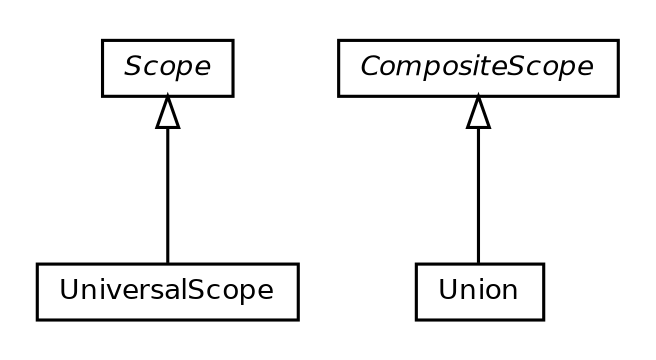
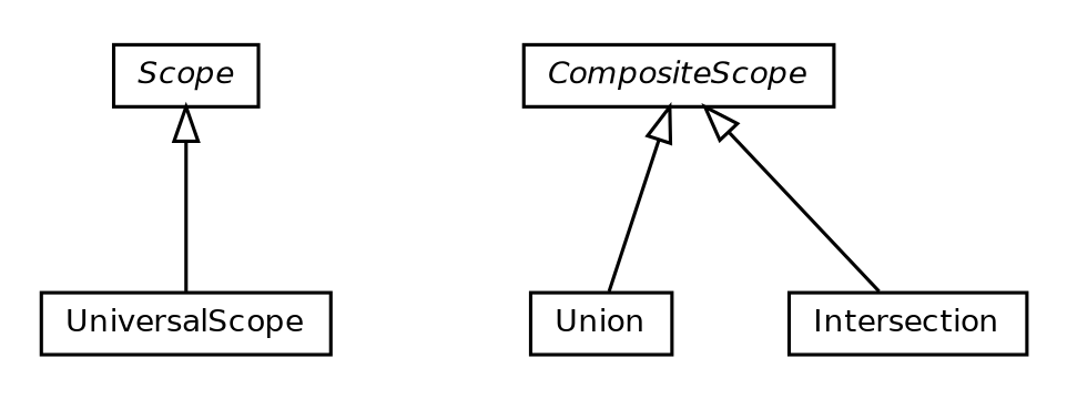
  digraph {
    nodesep=0.25
    ranksep=0.5
    node [fontcolor=black fontname=Helvetica fontsize=9.0 shape=plaintext]
    edge [arrowtail=empty dir=back fontname=Helvetica fontsize=10 headport=p labelfontname=Helvetica labelfontsize=10 tailport=p]
    n1 [label=<<table title="chameleon.core.scope.UniversalScope" border="0" cellborder="1" cellspacing="0" cellpadding="2" port="p" href="./UniversalScope.html"> 		<tr><td><table border="0" cellspacing="0" cellpadding="1"> <tr><td align="center" balign="center"> UniversalScope </td></tr> 		</table></td></tr> 		</table>>]
    n2 [label=<<table title="chameleon.core.scope.Union" border="0" cellborder="1" cellspacing="0" cellpadding="2" port="p" href="./Union.html"> 		<tr><td><table border="0" cellspacing="0" cellpadding="1"> <tr><td align="center" balign="center"> Union </td></tr> 		</table></td></tr> 		</table>>]
    n3 [label=<<table title="chameleon.core.scope.Scope" border="0" cellborder="1" cellspacing="0" cellpadding="2" port="p" href="./Scope.html"> 		<tr><td><table border="0" cellspacing="0" cellpadding="1"> <tr><td align="center" balign="center"><font face="Helvetica-Oblique"> Scope </font></td></tr> 		</table></td></tr> 		</table>>]
    n4 [label=<<table title="chameleon.core.scope.CompositeScope" border="0" cellborder="1" cellspacing="0" cellpadding="2" port="p" href="./CompositeScope.html"> 		<tr><td><table border="0" cellspacing="0" cellpadding="1"> <tr><td align="center" balign="center"><font face="Helvetica-Oblique"> CompositeScope </font></td></tr> 		</table></td></tr> 		</table>>]
+   n5 [label=<<table title="chameleon.core.scope.Intersection" border="0" cellborder="1" cellspacing="0" cellpadding="2" port="p" href="./Intersection.html"> 		<tr><td><table border="0" cellspacing="0" cellpadding="1"> <tr><td align="center" balign="center"> Intersection </td></tr> 		</table></td></tr> 		</table>>]
    n3 -> n1
    n4 -> n2
+   n4 -> n5
  }
